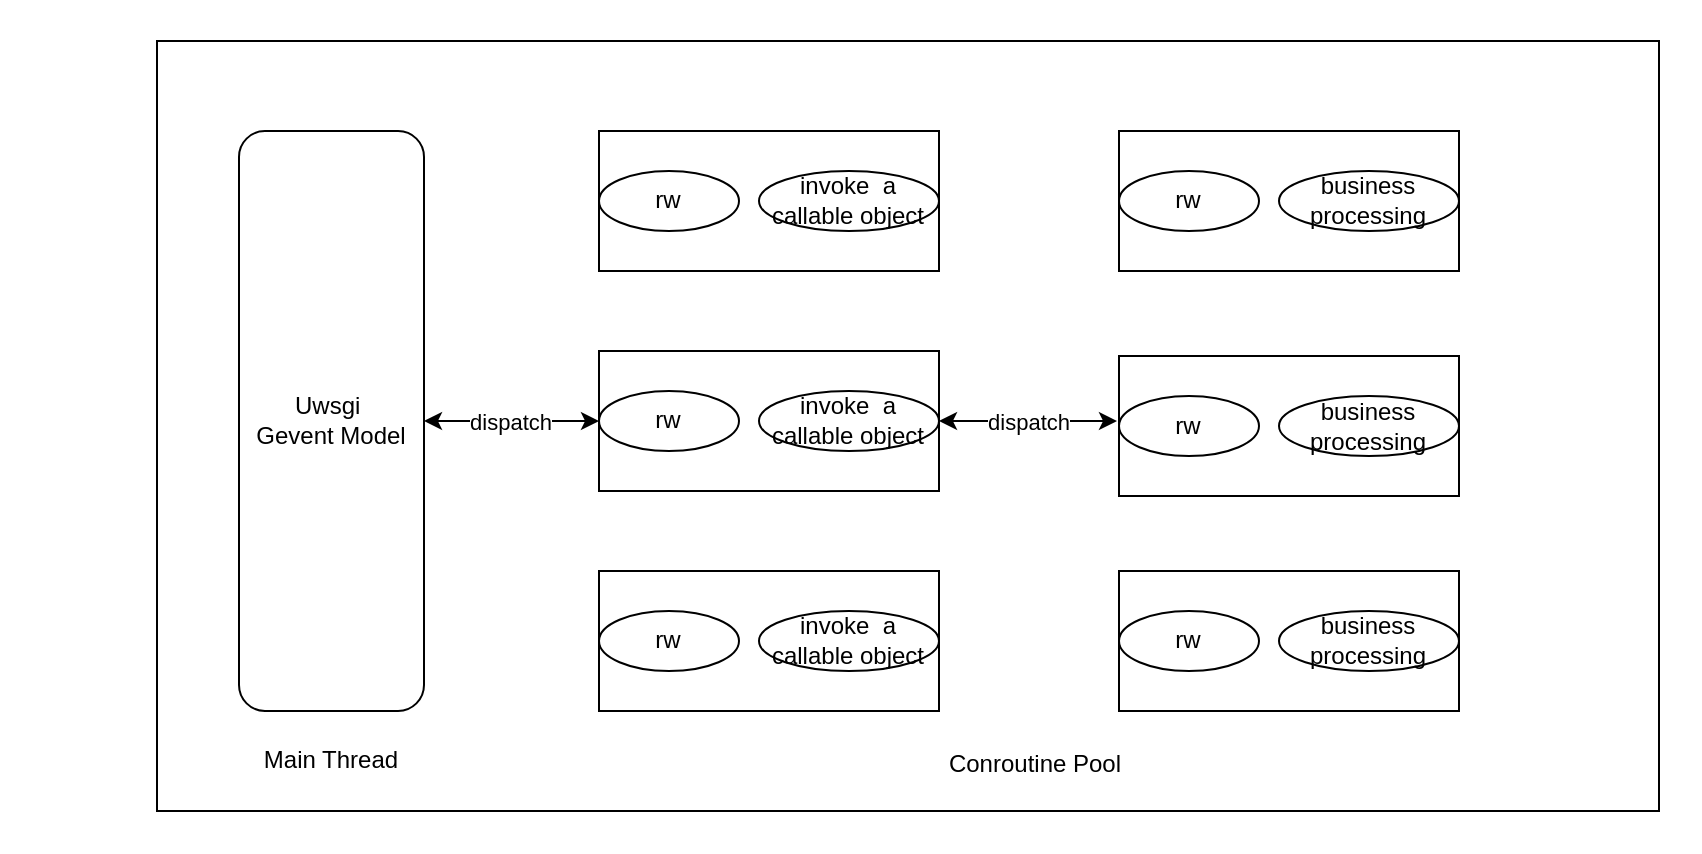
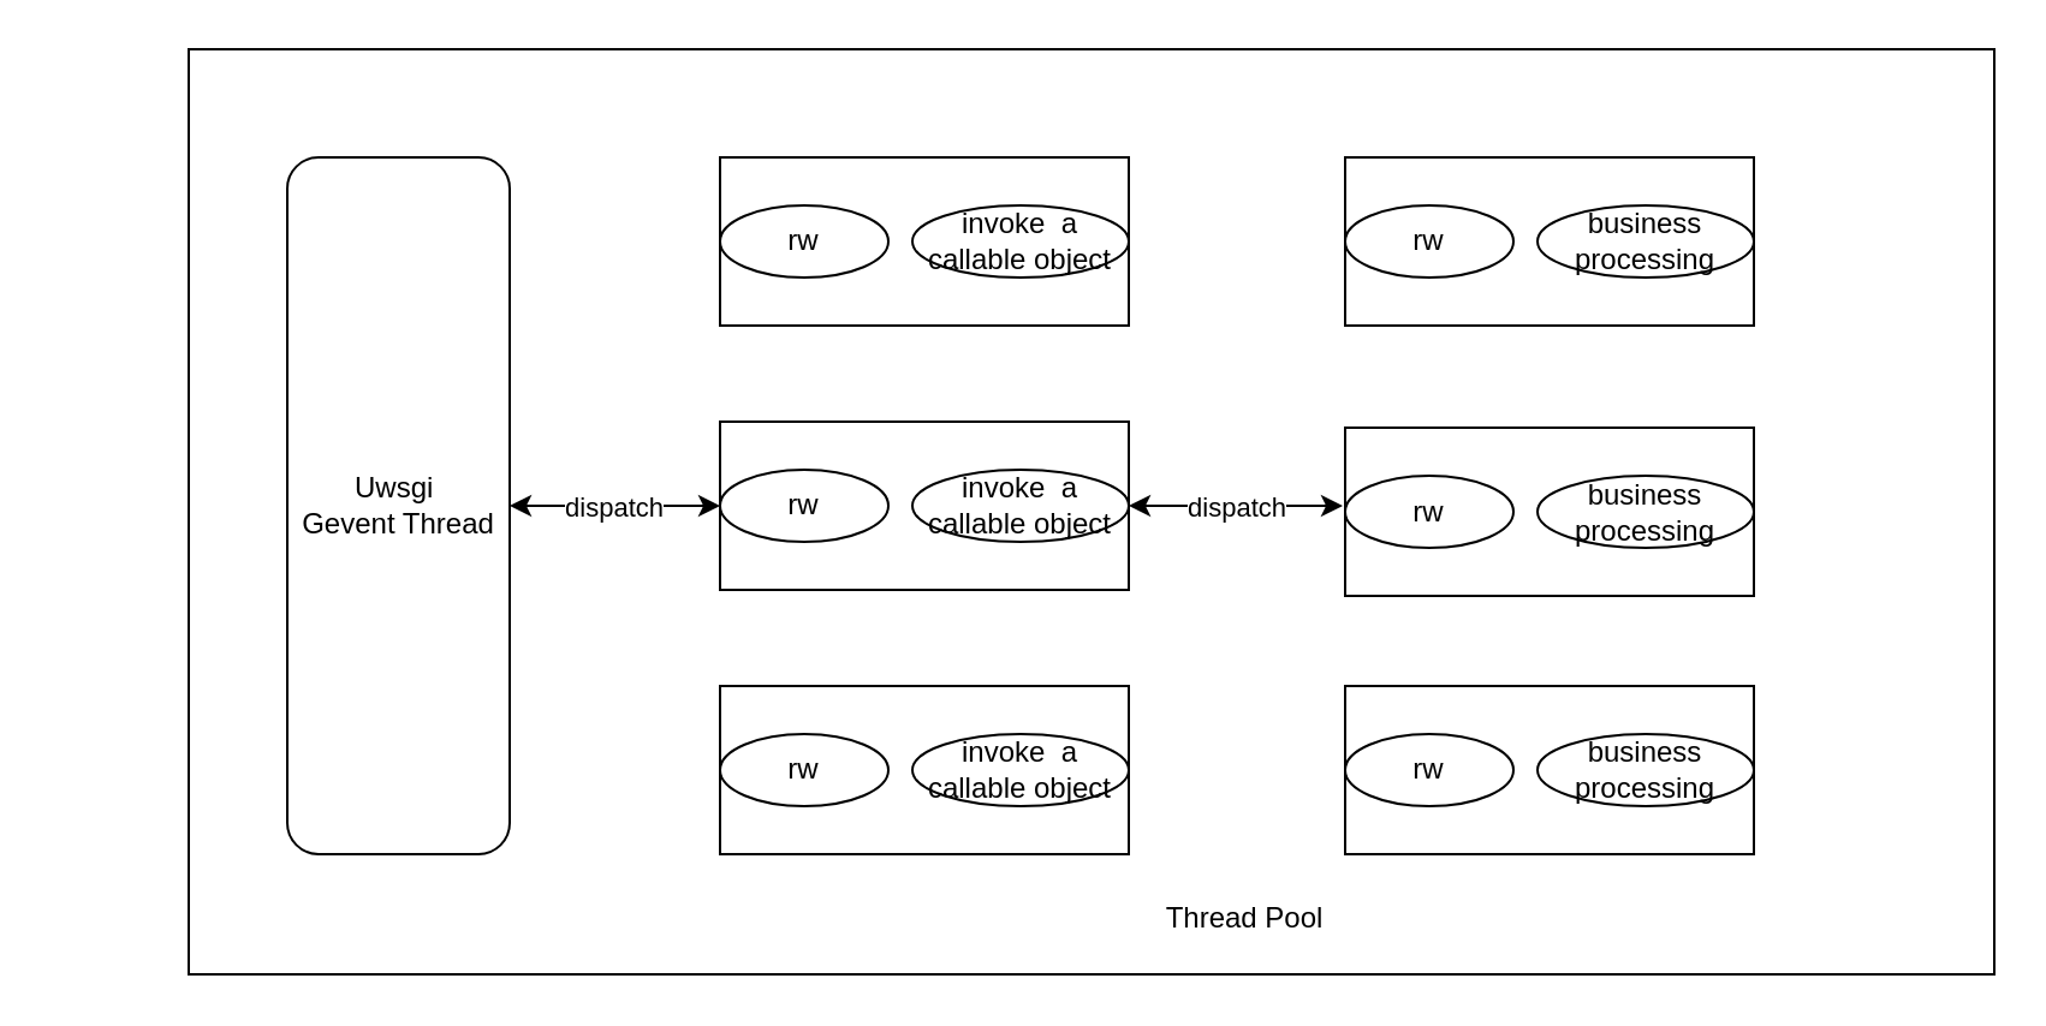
  <mxCell id="0" />
  <mxCell id="1" parent="0" />
  <mxCell id="2" value="" style="rounded=0;whiteSpace=wrap;html=1;" vertex="1" parent="1"><mxGeometry x="78" y="20" width="751" height="385" as="geometry" /></mxCell>
  <mxCell id="3" value="dispatch" style="edgeStyle=orthogonalEdgeStyle;rounded=0;orthogonalLoop=1;jettySize=auto;html=1;exitX=0.5;exitY=0;exitDx=0;exitDy=0;entryX=0;entryY=0.5;entryDx=0;entryDy=0;endArrow=classic;endFill=1;startArrow=classic;startFill=1;" edge="1" parent="1" source="6"><mxGeometry relative="1" as="geometry"><mxPoint x="299" y="210" as="targetPoint" /></mxGeometry></mxCell>
- <mxCell id="4" value="Conroutine Pool" style="text;html=1;resizable=0;autosize=1;align=center;verticalAlign=middle;points=[];fillColor=none;strokeColor=none;rounded=0;" vertex="1" parent="1"><mxGeometry x="462" y="367" width="110" height="30" as="geometry" /></mxCell>
+ <mxCell id="4" value="Thread Pool" style="text;html=1;resizable=0;autosize=1;align=center;verticalAlign=middle;points=[];fillColor=none;strokeColor=none;rounded=0;" vertex="1" parent="1"><mxGeometry x="462" y="367" width="110" height="30" as="geometry" /></mxCell>
  <mxCell id="5" value="" style="group" vertex="1" connectable="0" parent="1"><mxGeometry x="119" y="65" width="96.25" height="290" as="geometry" /></mxCell>
  <mxCell id="6" value="" style="rounded=1;whiteSpace=wrap;html=1;rotation=90;arcSize=14;" vertex="1" parent="5"><mxGeometry x="-98.75" y="98.75" width="290" height="92.5" as="geometry" /></mxCell>
- <mxCell id="7" value="Uwsgi&amp;nbsp;&lt;br&gt;Gevent Model" style="text;html=1;resizable=0;autosize=1;align=center;verticalAlign=middle;points=[];fillColor=none;strokeColor=none;rounded=0;" vertex="1" parent="5"><mxGeometry x="-3.75" y="125" width="100" height="40" as="geometry" /></mxCell>
+ <mxCell id="7" value="Uwsgi&amp;nbsp;&lt;br&gt;Gevent Thread" style="text;html=1;resizable=0;autosize=1;align=center;verticalAlign=middle;points=[];fillColor=none;strokeColor=none;rounded=0;" vertex="1" parent="5"><mxGeometry x="-3.75" y="125" width="100" height="40" as="geometry" /></mxCell>
  <mxCell id="8" value="" style="group" vertex="1" connectable="0" parent="1"><mxGeometry x="299" y="65" width="170" height="70" as="geometry" /></mxCell>
  <mxCell id="9" value="" style="rounded=0;whiteSpace=wrap;html=1;" vertex="1" parent="8"><mxGeometry width="170" height="70" as="geometry" /></mxCell>
  <mxCell id="10" value="rw" style="ellipse;whiteSpace=wrap;html=1;" vertex="1" parent="8"><mxGeometry y="20" width="70" height="30" as="geometry" /></mxCell>
  <mxCell id="11" value="invoke&amp;nbsp; a callable object" style="ellipse;whiteSpace=wrap;html=1;" vertex="1" parent="8"><mxGeometry x="80" y="20" width="90" height="30" as="geometry" /></mxCell>
  <mxCell id="12" value="" style="group" vertex="1" connectable="0" parent="1"><mxGeometry x="299" y="175" width="170" height="70" as="geometry" /></mxCell>
  <mxCell id="13" value="" style="rounded=0;whiteSpace=wrap;html=1;" vertex="1" parent="12"><mxGeometry width="170" height="70" as="geometry" /></mxCell>
  <mxCell id="14" value="rw" style="ellipse;whiteSpace=wrap;html=1;" vertex="1" parent="12"><mxGeometry y="20" width="70" height="30" as="geometry" /></mxCell>
  <mxCell id="15" value="invoke&amp;nbsp; a callable object" style="ellipse;whiteSpace=wrap;html=1;" vertex="1" parent="12"><mxGeometry x="80" y="20" width="90" height="30" as="geometry" /></mxCell>
  <mxCell id="16" value="" style="group" vertex="1" connectable="0" parent="1"><mxGeometry x="299" y="285" width="170" height="70" as="geometry" /></mxCell>
  <mxCell id="17" value="" style="rounded=0;whiteSpace=wrap;html=1;" vertex="1" parent="16"><mxGeometry width="170" height="70" as="geometry" /></mxCell>
  <mxCell id="18" value="rw" style="ellipse;whiteSpace=wrap;html=1;" vertex="1" parent="16"><mxGeometry y="20" width="70" height="30" as="geometry" /></mxCell>
  <mxCell id="19" value="invoke&amp;nbsp; a callable object" style="ellipse;whiteSpace=wrap;html=1;" vertex="1" parent="16"><mxGeometry x="80" y="20" width="90" height="30" as="geometry" /></mxCell>
  <mxCell id="20" value="" style="group" vertex="1" connectable="0" parent="1"><mxGeometry x="559" y="285" width="170" height="70" as="geometry" /></mxCell>
  <mxCell id="21" value="" style="rounded=0;whiteSpace=wrap;html=1;" vertex="1" parent="20"><mxGeometry width="170" height="70" as="geometry" /></mxCell>
  <mxCell id="22" value="rw" style="ellipse;whiteSpace=wrap;html=1;" vertex="1" parent="20"><mxGeometry y="20" width="70" height="30" as="geometry" /></mxCell>
  <mxCell id="23" value="business processing" style="ellipse;whiteSpace=wrap;html=1;" vertex="1" parent="20"><mxGeometry x="80" y="20" width="90" height="30" as="geometry" /></mxCell>
  <mxCell id="24" value="" style="group" vertex="1" connectable="0" parent="1"><mxGeometry x="559" y="177.5" width="170" height="70" as="geometry" /></mxCell>
  <mxCell id="25" value="" style="rounded=0;whiteSpace=wrap;html=1;" vertex="1" parent="24"><mxGeometry width="170" height="70" as="geometry" /></mxCell>
  <mxCell id="26" value="rw" style="ellipse;whiteSpace=wrap;html=1;" vertex="1" parent="24"><mxGeometry y="20" width="70" height="30" as="geometry" /></mxCell>
  <mxCell id="27" value="business processing" style="ellipse;whiteSpace=wrap;html=1;" vertex="1" parent="24"><mxGeometry x="80" y="20" width="90" height="30" as="geometry" /></mxCell>
  <mxCell id="28" value="" style="group" vertex="1" connectable="0" parent="1"><mxGeometry x="559" y="65" width="170" height="70" as="geometry" /></mxCell>
  <mxCell id="29" value="" style="rounded=0;whiteSpace=wrap;html=1;" vertex="1" parent="28"><mxGeometry width="170" height="70" as="geometry" /></mxCell>
  <mxCell id="30" value="rw" style="ellipse;whiteSpace=wrap;html=1;" vertex="1" parent="28"><mxGeometry y="20" width="70" height="30" as="geometry" /></mxCell>
  <mxCell id="31" value="business processing" style="ellipse;whiteSpace=wrap;html=1;" vertex="1" parent="28"><mxGeometry x="80" y="20" width="90" height="30" as="geometry" /></mxCell>
- <mxCell id="32" value="Main Thread" style="text;html=1;resizable=0;autosize=1;align=center;verticalAlign=middle;points=[];fillColor=none;strokeColor=none;rounded=0;" vertex="1" parent="1"><mxGeometry x="122.75" y="367" width="85" height="26" as="geometry" /></mxCell>
  <mxCell id="33" value="dispatch" style="edgeStyle=orthogonalEdgeStyle;rounded=0;orthogonalLoop=1;jettySize=auto;html=1;endArrow=classic;endFill=1;startArrow=classic;startFill=1;exitX=1;exitY=0.5;exitDx=0;exitDy=0;" edge="1" parent="1" source="15"><mxGeometry relative="1" as="geometry"><mxPoint x="472" y="215" as="sourcePoint" /><mxPoint x="558" y="210" as="targetPoint" /></mxGeometry></mxCell>
